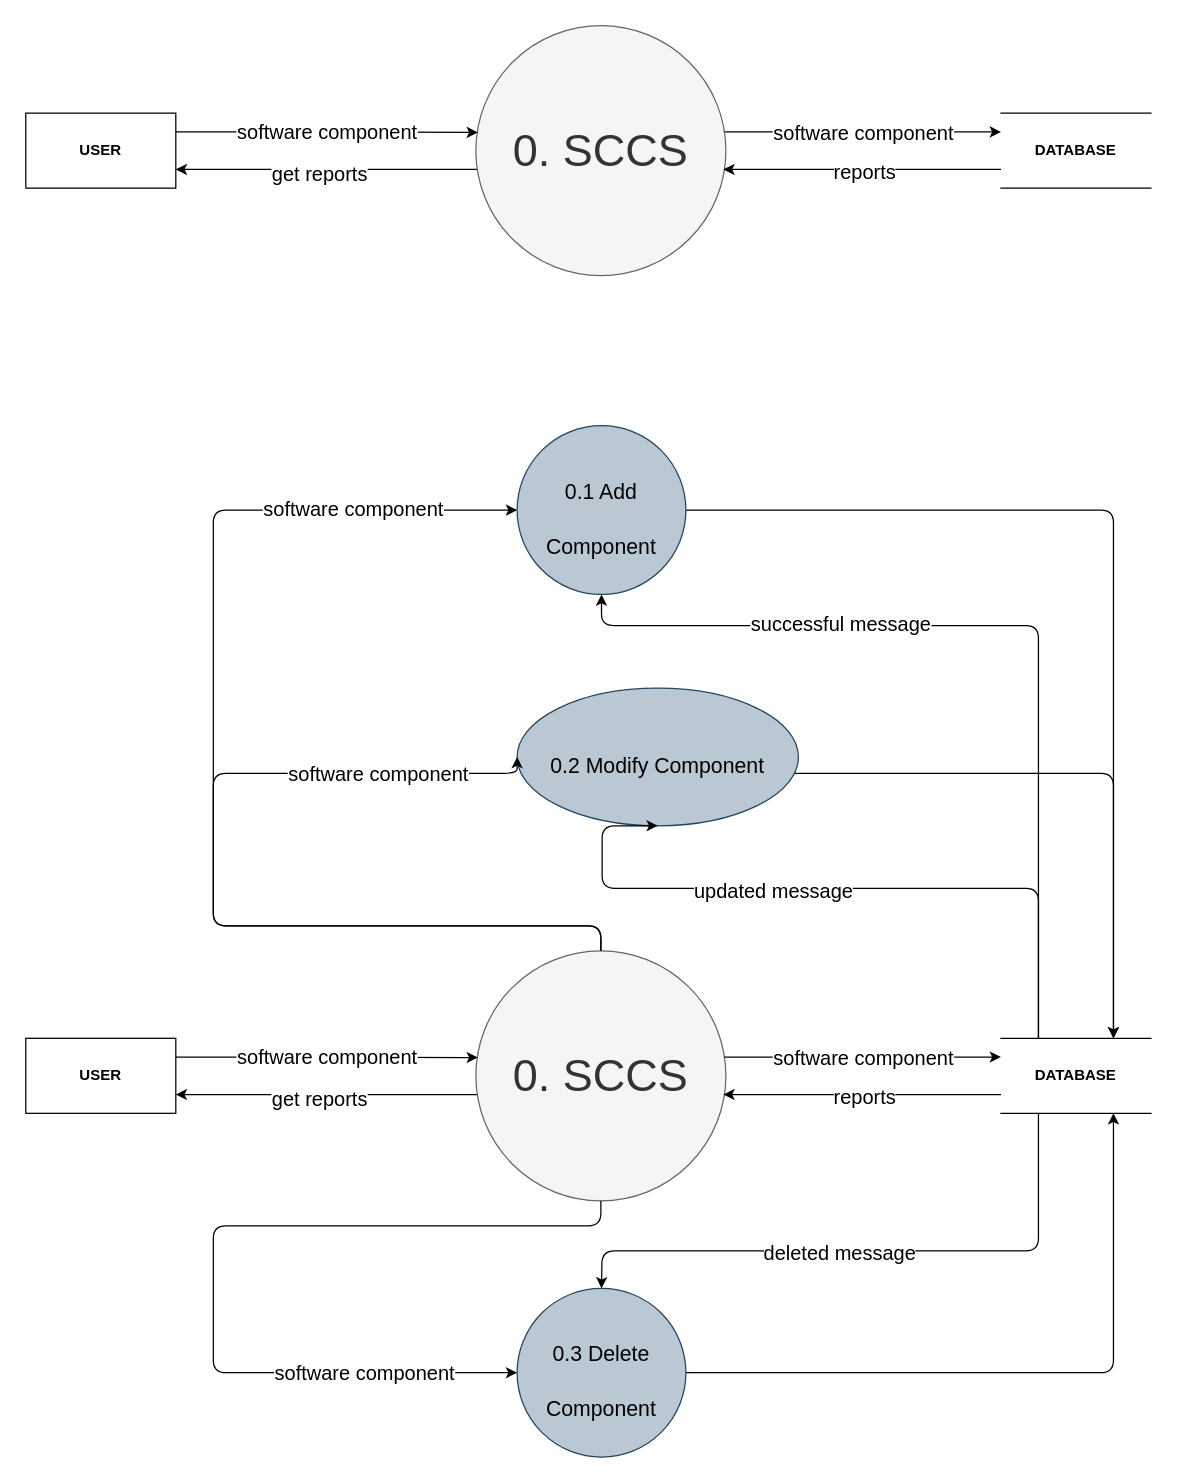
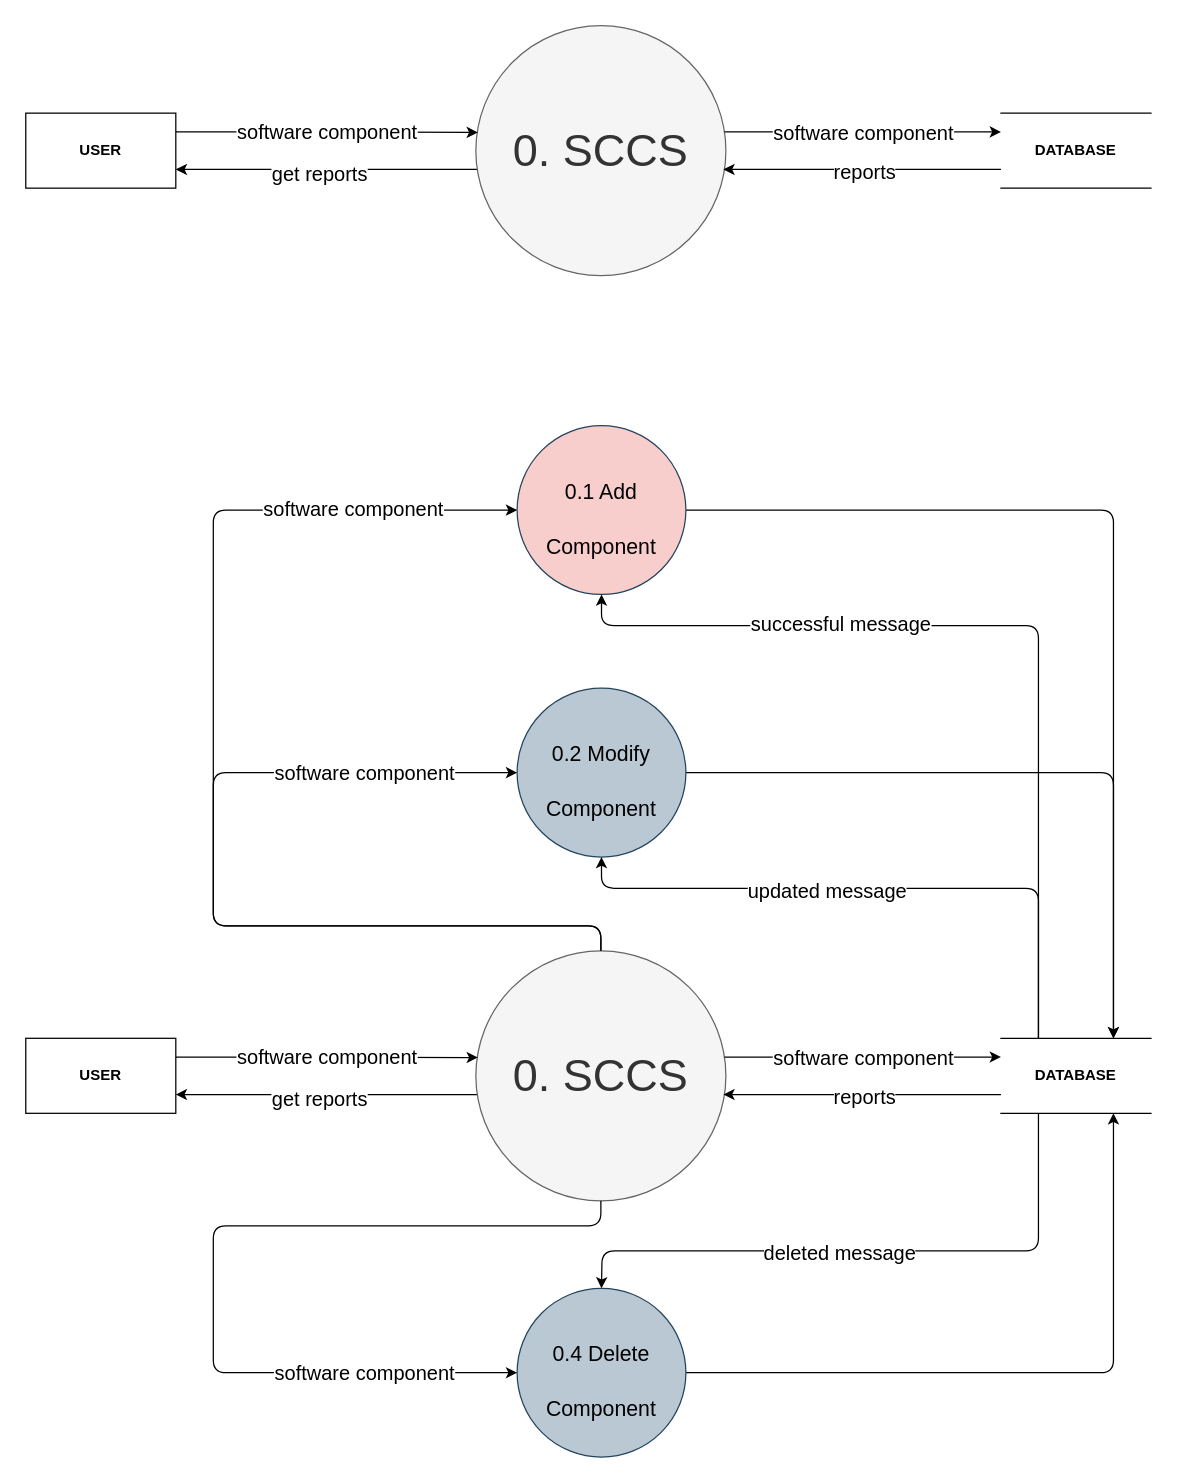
  <mxCell id="0" />
  <mxCell id="1" parent="0" />
  <mxCell id="2" style="edgeStyle=orthogonalEdgeStyle;rounded=1;orthogonalLoop=1;jettySize=auto;html=1;entryX=0.75;entryY=0;entryDx=0;entryDy=0;fontSize=16;" edge="1" parent="1" source="3" target="31"><mxGeometry relative="1" as="geometry"><Array as="points"><mxPoint x="890" y="408" /></Array></mxGeometry></mxCell>
- <mxCell id="3" value="&lt;font style=&quot;font-size: 17px&quot;&gt;0.1 Add Component&lt;/font&gt;" style="ellipse;whiteSpace=wrap;html=1;aspect=fixed;fontSize=36;fillColor=#bac8d3;strokeColor=#23445d;" vertex="1" parent="1"><mxGeometry x="413" y="340" width="135" height="135" as="geometry" /></mxCell>
+ <mxCell id="3" value="&lt;font style=&quot;font-size: 17px&quot;&gt;0.1 Add Component&lt;/font&gt;" style="ellipse;whiteSpace=wrap;html=1;aspect=fixed;fontSize=36;fillColor=#f8cecc;strokeColor=#23445d;" vertex="1" parent="1"><mxGeometry x="413" y="340" width="135" height="135" as="geometry" /></mxCell>
  <mxCell id="4" style="edgeStyle=orthogonalEdgeStyle;rounded=1;orthogonalLoop=1;jettySize=auto;html=1;entryX=0.75;entryY=0;entryDx=0;entryDy=0;fontSize=16;" edge="1" parent="1" source="5" target="31"><mxGeometry relative="1" as="geometry"><Array as="points"><mxPoint x="890" y="618" /></Array></mxGeometry></mxCell>
- <mxCell id="5" value="&lt;font style=&quot;font-size: 17px&quot;&gt;0.2 Modify Component&lt;/font&gt;" style="ellipse;whiteSpace=wrap;html=1;aspect=fixed;fontSize=36;fillColor=#bac8d3;strokeColor=#23445d;" vertex="1" parent="1"><mxGeometry x="413" y="550" width="225" height="110" as="geometry" /></mxCell>
+ <mxCell id="5" value="&lt;font style=&quot;font-size: 17px&quot;&gt;0.2 Modify Component&lt;/font&gt;" style="ellipse;whiteSpace=wrap;html=1;aspect=fixed;fontSize=36;fillColor=#bac8d3;strokeColor=#23445d;" vertex="1" parent="1"><mxGeometry x="413" y="550" width="135" height="135" as="geometry" /></mxCell>
  <mxCell id="6" value="" style="group" vertex="1" connectable="0" parent="1"><mxGeometry x="20" y="20" width="900" height="200" as="geometry" /></mxCell>
  <mxCell id="7" value="" style="group" vertex="1" connectable="0" parent="6"><mxGeometry width="780" height="200" as="geometry" /></mxCell>
  <mxCell id="8" value="&lt;b&gt;USER&lt;/b&gt;" style="rounded=0;whiteSpace=wrap;html=1;" vertex="1" parent="7"><mxGeometry y="70" width="120" height="60" as="geometry" /></mxCell>
  <mxCell id="9" style="edgeStyle=orthogonalEdgeStyle;rounded=0;orthogonalLoop=1;jettySize=auto;html=1;entryX=1;entryY=0.75;entryDx=0;entryDy=0;fontSize=16;" edge="1" parent="7" source="11" target="8"><mxGeometry relative="1" as="geometry"><Array as="points"><mxPoint x="310" y="115" /><mxPoint x="310" y="115" /></Array></mxGeometry></mxCell>
  <mxCell id="10" value="get reports" style="edgeLabel;html=1;align=center;verticalAlign=middle;resizable=0;points=[];fontSize=16;" vertex="1" connectable="0" parent="9"><mxGeometry x="0.05" y="3" relative="1" as="geometry"><mxPoint as="offset" /></mxGeometry></mxCell>
  <mxCell id="11" value="&lt;font style=&quot;font-size: 36px&quot;&gt;0. SCCS&lt;/font&gt;" style="ellipse;whiteSpace=wrap;html=1;aspect=fixed;direction=south;fillColor=#f5f5f5;fontColor=#333333;strokeColor=#666666;" vertex="1" parent="7"><mxGeometry x="360" width="200" height="200" as="geometry" /></mxCell>
  <mxCell id="12" style="edgeStyle=orthogonalEdgeStyle;rounded=0;orthogonalLoop=1;jettySize=auto;html=1;exitX=1;exitY=0.25;exitDx=0;exitDy=0;fontSize=16;entryX=0.427;entryY=0.992;entryDx=0;entryDy=0;entryPerimeter=0;" edge="1" parent="7" source="8" target="11"><mxGeometry relative="1" as="geometry"><mxPoint x="360" y="135.241" as="targetPoint" /></mxGeometry></mxCell>
  <mxCell id="13" value="software component" style="edgeLabel;html=1;align=center;verticalAlign=middle;resizable=0;points=[];fontSize=16;" vertex="1" connectable="0" parent="12"><mxGeometry x="0.133" y="1" relative="1" as="geometry"><mxPoint x="-16" as="offset" /></mxGeometry></mxCell>
  <mxCell id="14" value="" style="group" vertex="1" connectable="0" parent="6"><mxGeometry x="620" y="70" width="280" height="60" as="geometry" /></mxCell>
  <mxCell id="15" value="&lt;b&gt;DATABASE&lt;/b&gt;" style="shape=partialRectangle;whiteSpace=wrap;html=1;left=0;right=0;fillColor=none;" vertex="1" parent="14"><mxGeometry x="160" width="120" height="60" as="geometry" /></mxCell>
  <mxCell id="16" style="edgeStyle=orthogonalEdgeStyle;rounded=0;orthogonalLoop=1;jettySize=auto;html=1;entryX=0;entryY=0.25;entryDx=0;entryDy=0;fontSize=16;" edge="1" parent="14" source="11" target="15"><mxGeometry relative="1" as="geometry"><Array as="points"><mxPoint y="15" /><mxPoint y="15" /></Array></mxGeometry></mxCell>
  <mxCell id="17" value="software component" style="edgeLabel;html=1;align=center;verticalAlign=middle;resizable=0;points=[];fontSize=16;" vertex="1" connectable="0" parent="16"><mxGeometry x="-0.028" relative="1" as="geometry"><mxPoint x="4" as="offset" /></mxGeometry></mxCell>
  <mxCell id="18" style="edgeStyle=orthogonalEdgeStyle;rounded=0;orthogonalLoop=1;jettySize=auto;html=1;exitX=0;exitY=0.75;exitDx=0;exitDy=0;entryX=0.575;entryY=0.01;entryDx=0;entryDy=0;entryPerimeter=0;fontSize=16;" edge="1" parent="6" source="15" target="11"><mxGeometry relative="1" as="geometry"><Array as="points" /></mxGeometry></mxCell>
  <mxCell id="19" value="reports" style="edgeLabel;html=1;align=center;verticalAlign=middle;resizable=0;points=[];fontSize=16;" vertex="1" connectable="0" parent="18"><mxGeometry x="0.027" y="1" relative="1" as="geometry"><mxPoint x="4" as="offset" /></mxGeometry></mxCell>
  <mxCell id="20" style="edgeStyle=orthogonalEdgeStyle;rounded=1;orthogonalLoop=1;jettySize=auto;html=1;entryX=0.75;entryY=1;entryDx=0;entryDy=0;fontSize=16;" edge="1" parent="1" source="21" target="31"><mxGeometry relative="1" as="geometry"><Array as="points"><mxPoint x="890" y="1098" /></Array></mxGeometry></mxCell>
- <mxCell id="21" value="&lt;font style=&quot;font-size: 17px&quot;&gt;0.3 Delete Component&lt;/font&gt;" style="ellipse;whiteSpace=wrap;html=1;aspect=fixed;fontSize=36;fillColor=#bac8d3;strokeColor=#23445d;" vertex="1" parent="1"><mxGeometry x="413" y="1030" width="135" height="135" as="geometry" /></mxCell>
+ <mxCell id="21" value="&lt;font style=&quot;font-size: 17px&quot;&gt;0.4 Delete Component&lt;/font&gt;" style="ellipse;whiteSpace=wrap;html=1;aspect=fixed;fontSize=36;fillColor=#bac8d3;strokeColor=#23445d;" vertex="1" parent="1"><mxGeometry x="413" y="1030" width="135" height="135" as="geometry" /></mxCell>
  <mxCell id="22" value="" style="group" vertex="1" connectable="0" parent="1"><mxGeometry x="20" y="760" width="900" height="200" as="geometry" /></mxCell>
  <mxCell id="23" value="" style="group" vertex="1" connectable="0" parent="22"><mxGeometry width="780" height="200" as="geometry" /></mxCell>
  <mxCell id="24" value="&lt;b&gt;USER&lt;/b&gt;" style="rounded=0;whiteSpace=wrap;html=1;" vertex="1" parent="23"><mxGeometry y="70" width="120" height="60" as="geometry" /></mxCell>
  <mxCell id="25" style="edgeStyle=orthogonalEdgeStyle;rounded=0;orthogonalLoop=1;jettySize=auto;html=1;entryX=1;entryY=0.75;entryDx=0;entryDy=0;fontSize=16;" edge="1" parent="23" source="27" target="24"><mxGeometry relative="1" as="geometry"><Array as="points"><mxPoint x="310" y="115" /><mxPoint x="310" y="115" /></Array></mxGeometry></mxCell>
  <mxCell id="26" value="get reports" style="edgeLabel;html=1;align=center;verticalAlign=middle;resizable=0;points=[];fontSize=16;" vertex="1" connectable="0" parent="25"><mxGeometry x="0.05" y="3" relative="1" as="geometry"><mxPoint as="offset" /></mxGeometry></mxCell>
  <mxCell id="27" value="&lt;font style=&quot;font-size: 36px&quot;&gt;0. SCCS&lt;/font&gt;" style="ellipse;whiteSpace=wrap;html=1;aspect=fixed;direction=south;fillColor=#f5f5f5;fontColor=#333333;strokeColor=#666666;" vertex="1" parent="23"><mxGeometry x="360" width="200" height="200" as="geometry" /></mxCell>
  <mxCell id="28" style="edgeStyle=orthogonalEdgeStyle;rounded=0;orthogonalLoop=1;jettySize=auto;html=1;exitX=1;exitY=0.25;exitDx=0;exitDy=0;fontSize=16;entryX=0.427;entryY=0.992;entryDx=0;entryDy=0;entryPerimeter=0;" edge="1" parent="23" source="24" target="27"><mxGeometry relative="1" as="geometry"><mxPoint x="360" y="135.241" as="targetPoint" /></mxGeometry></mxCell>
  <mxCell id="29" value="software component" style="edgeLabel;html=1;align=center;verticalAlign=middle;resizable=0;points=[];fontSize=16;" vertex="1" connectable="0" parent="28"><mxGeometry x="0.133" y="1" relative="1" as="geometry"><mxPoint x="-16" as="offset" /></mxGeometry></mxCell>
  <mxCell id="30" value="" style="group" vertex="1" connectable="0" parent="22"><mxGeometry x="620" y="70" width="280" height="60" as="geometry" /></mxCell>
  <mxCell id="31" value="&lt;b&gt;DATABASE&lt;/b&gt;" style="shape=partialRectangle;whiteSpace=wrap;html=1;left=0;right=0;fillColor=none;" vertex="1" parent="30"><mxGeometry x="160" width="120" height="60" as="geometry" /></mxCell>
  <mxCell id="32" style="edgeStyle=orthogonalEdgeStyle;rounded=0;orthogonalLoop=1;jettySize=auto;html=1;exitX=0;exitY=0.75;exitDx=0;exitDy=0;entryX=0.575;entryY=0.01;entryDx=0;entryDy=0;entryPerimeter=0;fontSize=16;" edge="1" parent="22" source="31" target="27"><mxGeometry relative="1" as="geometry"><Array as="points" /></mxGeometry></mxCell>
  <mxCell id="33" value="reports" style="edgeLabel;html=1;align=center;verticalAlign=middle;resizable=0;points=[];fontSize=16;" vertex="1" connectable="0" parent="32"><mxGeometry x="0.027" y="1" relative="1" as="geometry"><mxPoint x="4" as="offset" /></mxGeometry></mxCell>
  <mxCell id="34" style="edgeStyle=orthogonalEdgeStyle;rounded=0;orthogonalLoop=1;jettySize=auto;html=1;entryX=0;entryY=0.25;entryDx=0;entryDy=0;fontSize=16;" edge="1" parent="22" source="27" target="31"><mxGeometry relative="1" as="geometry"><Array as="points"><mxPoint x="620" y="85" /><mxPoint x="620" y="85" /></Array></mxGeometry></mxCell>
  <mxCell id="35" value="software component" style="edgeLabel;html=1;align=center;verticalAlign=middle;resizable=0;points=[];fontSize=16;" vertex="1" connectable="0" parent="34"><mxGeometry x="-0.028" relative="1" as="geometry"><mxPoint x="4" as="offset" /></mxGeometry></mxCell>
  <mxCell id="36" style="edgeStyle=orthogonalEdgeStyle;orthogonalLoop=1;jettySize=auto;html=1;entryX=0;entryY=0.5;entryDx=0;entryDy=0;fontSize=16;rounded=1;" edge="1" parent="1" source="27" target="5"><mxGeometry relative="1" as="geometry"><Array as="points"><mxPoint x="480" y="740" /><mxPoint x="170" y="740" /><mxPoint x="170" y="618" /></Array></mxGeometry></mxCell>
  <mxCell id="37" value="software component" style="edgeLabel;html=1;align=center;verticalAlign=middle;resizable=0;points=[];fontSize=16;" vertex="1" connectable="0" parent="36"><mxGeometry x="0.687" y="-2" relative="1" as="geometry"><mxPoint x="-14" y="-2" as="offset" /></mxGeometry></mxCell>
  <mxCell id="38" style="edgeStyle=orthogonalEdgeStyle;rounded=1;orthogonalLoop=1;jettySize=auto;html=1;entryX=0;entryY=0.5;entryDx=0;entryDy=0;fontSize=16;" edge="1" parent="1" source="27" target="3"><mxGeometry relative="1" as="geometry"><Array as="points"><mxPoint x="480" y="740" /><mxPoint x="170" y="740" /><mxPoint x="170" y="408" /></Array></mxGeometry></mxCell>
  <mxCell id="39" value="software component" style="edgeLabel;html=1;align=center;verticalAlign=middle;resizable=0;points=[];fontSize=16;" vertex="1" connectable="0" parent="38"><mxGeometry x="0.71" y="1" relative="1" as="geometry"><mxPoint as="offset" /></mxGeometry></mxCell>
  <mxCell id="40" style="edgeStyle=orthogonalEdgeStyle;rounded=1;orthogonalLoop=1;jettySize=auto;html=1;entryX=0;entryY=0.5;entryDx=0;entryDy=0;fontSize=16;" edge="1" parent="1" source="27" target="21"><mxGeometry relative="1" as="geometry"><Array as="points"><mxPoint x="480" y="980" /><mxPoint x="170" y="980" /><mxPoint x="170" y="1098" /></Array></mxGeometry></mxCell>
  <mxCell id="41" value="software component" style="edgeLabel;html=1;align=center;verticalAlign=middle;resizable=0;points=[];fontSize=16;" vertex="1" connectable="0" parent="40"><mxGeometry x="0.694" y="1" relative="1" as="geometry"><mxPoint x="-17" y="1" as="offset" /></mxGeometry></mxCell>
  <mxCell id="42" style="edgeStyle=orthogonalEdgeStyle;rounded=1;orthogonalLoop=1;jettySize=auto;html=1;exitX=0.25;exitY=0;exitDx=0;exitDy=0;entryX=0.5;entryY=1;entryDx=0;entryDy=0;fontSize=16;" edge="1" parent="1" source="31" target="5"><mxGeometry relative="1" as="geometry"><Array as="points"><mxPoint x="830" y="710" /><mxPoint x="481" y="710" /></Array></mxGeometry></mxCell>
  <mxCell id="43" value="updated message" style="edgeLabel;html=1;align=center;verticalAlign=middle;resizable=0;points=[];fontSize=16;" vertex="1" connectable="0" parent="42"><mxGeometry x="0.234" y="1" relative="1" as="geometry"><mxPoint x="15" as="offset" /></mxGeometry></mxCell>
  <mxCell id="44" style="edgeStyle=orthogonalEdgeStyle;rounded=1;orthogonalLoop=1;jettySize=auto;html=1;exitX=0.25;exitY=0;exitDx=0;exitDy=0;entryX=0.5;entryY=1;entryDx=0;entryDy=0;fontSize=16;" edge="1" parent="1" source="31" target="3"><mxGeometry relative="1" as="geometry"><Array as="points"><mxPoint x="830" y="500" /><mxPoint x="481" y="500" /></Array></mxGeometry></mxCell>
  <mxCell id="45" value="successful message" style="edgeLabel;html=1;align=center;verticalAlign=middle;resizable=0;points=[];fontSize=16;" vertex="1" connectable="0" parent="44"><mxGeometry x="0.389" y="-2" relative="1" as="geometry"><mxPoint as="offset" /></mxGeometry></mxCell>
  <mxCell id="46" style="edgeStyle=orthogonalEdgeStyle;rounded=1;orthogonalLoop=1;jettySize=auto;html=1;exitX=0.25;exitY=1;exitDx=0;exitDy=0;fontSize=16;" edge="1" parent="1" source="31" target="21"><mxGeometry relative="1" as="geometry"><Array as="points"><mxPoint x="830" y="1000" /><mxPoint x="481" y="1000" /></Array></mxGeometry></mxCell>
  <mxCell id="47" value="deleted message" style="edgeLabel;html=1;align=center;verticalAlign=middle;resizable=0;points=[];fontSize=16;" vertex="1" connectable="0" parent="46"><mxGeometry x="0.104" y="1" relative="1" as="geometry"><mxPoint as="offset" /></mxGeometry></mxCell>
